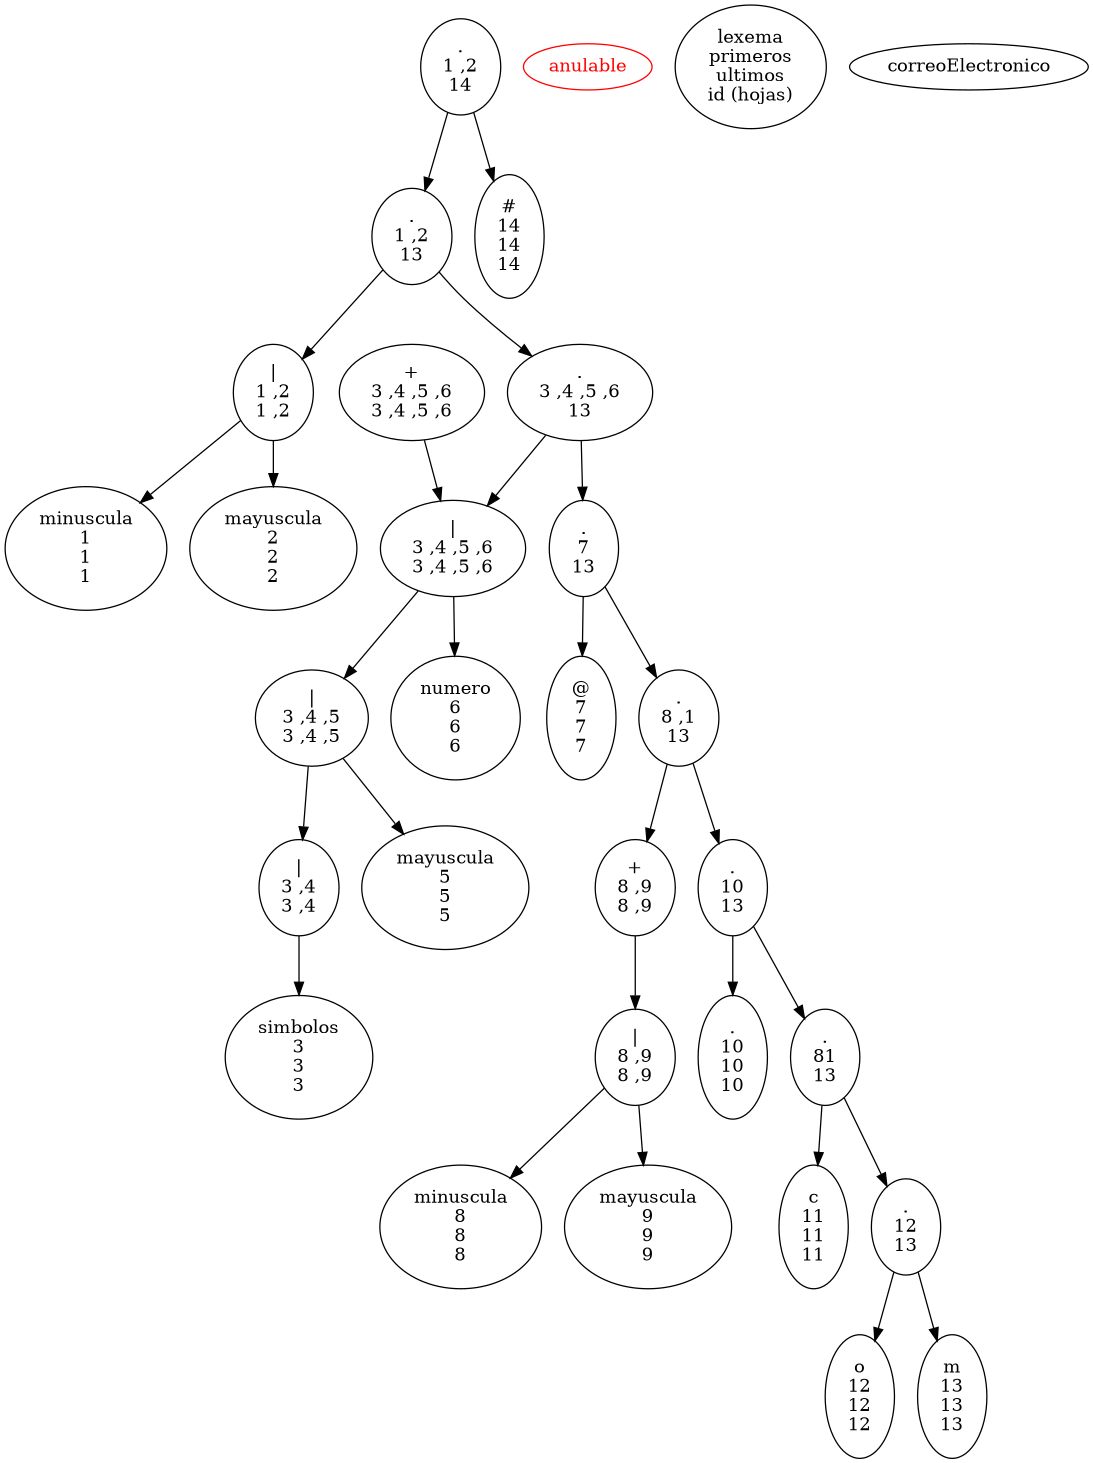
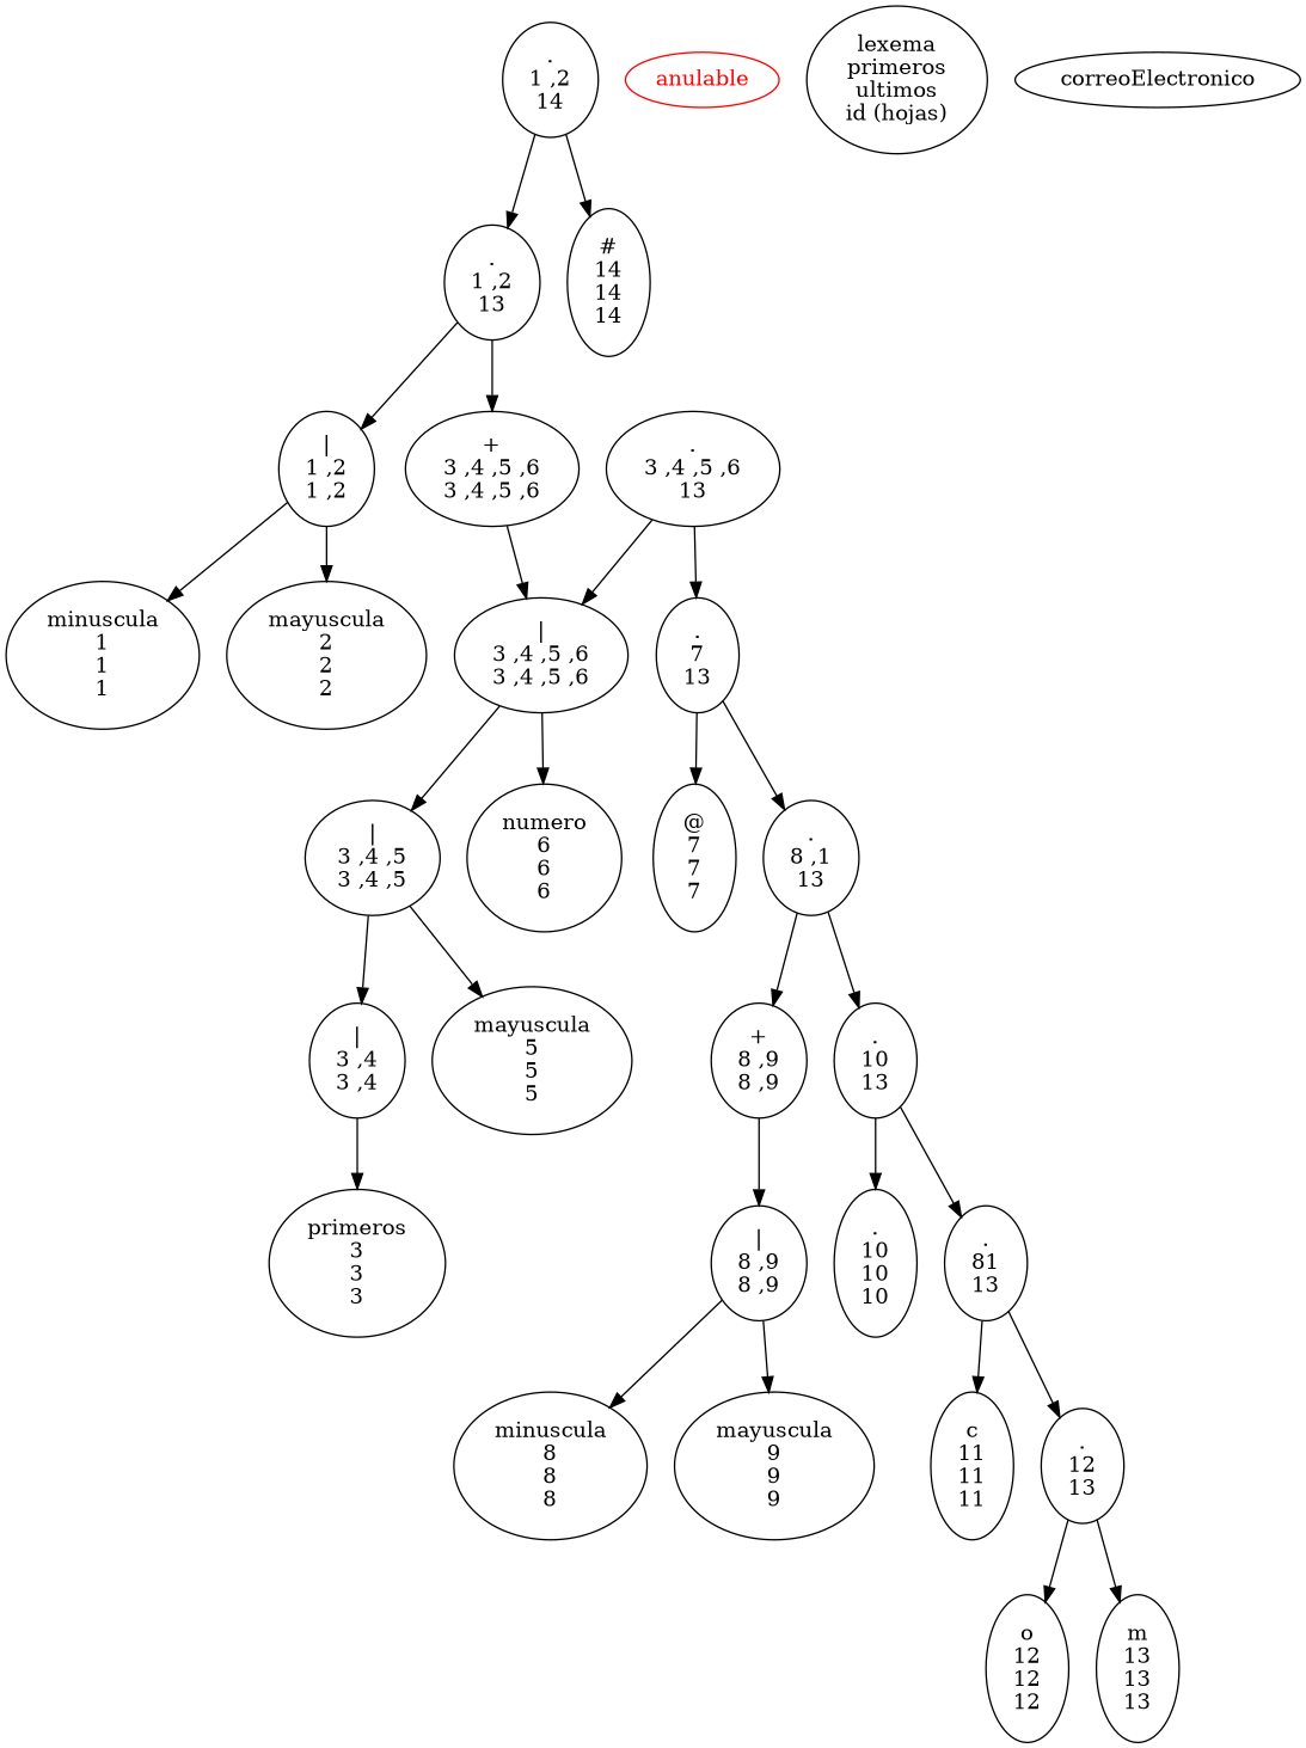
  digraph {
    fontname="DejaVu Serif"
    node [fontname="DejaVu Serif"]
    edge [fontname="DejaVu Serif"]
    n1 [label="minuscula\n1\n1\n1"]
    n2 [label="mayuscula\n2\n2\n2"]
    n3 [label="|\n1 ,2\n1 ,2\n"]
-   n4 [label="simbolos\n3\n3\n3"]
+   n4 [label="primeros\n3\n3\n3"]
    n5 [label="|\n3 ,4\n3 ,4\n"]
    n6 [label="mayuscula\n5\n5\n5"]
    n7 [label="|\n3 ,4 ,5\n3 ,4 ,5\n"]
    n8 [label="numero\n6\n6\n6"]
    n9 [label="|\n3 ,4 ,5 ,6\n3 ,4 ,5 ,6\n"]
    n10 [label="+\n3 ,4 ,5 ,6\n3 ,4 ,5 ,6\n"]
    n11 [label="@\n7\n7\n7"]
    n12 [label="minuscula\n8\n8\n8"]
    n13 [label="mayuscula\n9\n9\n9"]
    n14 [label="|\n8 ,9\n8 ,9\n"]
    n15 [label="+\n8 ,9\n8 ,9\n"]
    n16 [label=".\n10\n10\n10"]
    n17 [label="c\n11\n11\n11"]
    n18 [label="o\n12\n12\n12"]
    n19 [label="m\n13\n13\n13"]
    n20 [label=".\n12\n13\n"]
    n21 [label=".\n81\n13\n"]
    n22 [label=".\n10\n13\n"]
    n23 [label=".\n8 ,1\n13\n"]
    n24 [label=".\n7\n13\n"]
    n25 [label=".\n3 ,4 ,5 ,6\n13\n"]
    n26 [label=".\n1 ,2\n13\n"]
    n27 [label="#\n14\n14\n14"]
    n28 [label=".\n1 ,2\n14\n"]
    n29 [color=red fontcolor=red label=anulable]
    n30 [label="lexema\nprimeros\nultimos\nid (hojas)"]
    n31 [label=correoElectronico]
    n3 -> n1
    n3 -> n2
    n5 -> n4
    n7 -> n5
    n7 -> n6
    n9 -> n7
    n9 -> n8
    n10 -> n9
    n14 -> n12
    n14 -> n13
    n15 -> n14
    n20 -> n18
    n20 -> n19
    n21 -> n17
    n21 -> n20
    n22 -> n16
    n22 -> n21
    n23 -> n15
    n23 -> n22
    n24 -> n11
    n24 -> n23
    n25 -> n9
    n25 -> n24
    n26 -> n3
-   n26 -> n25
+   n26 -> n10
    n28 -> n26
    n28 -> n27
  }
